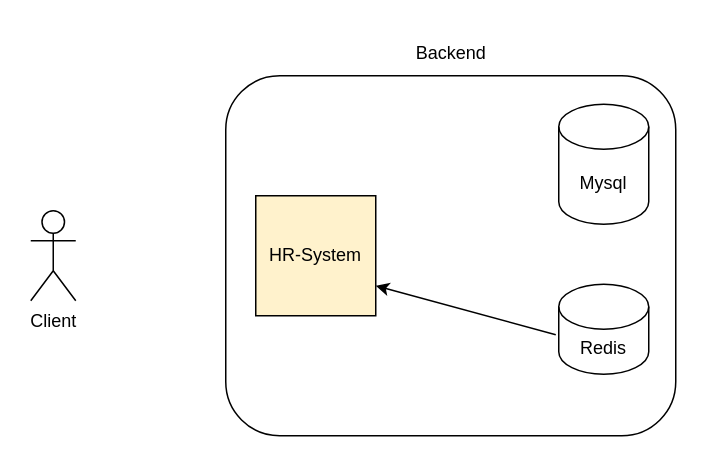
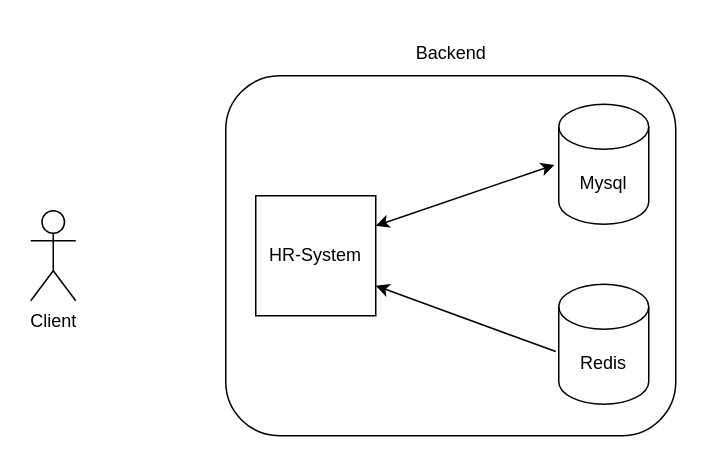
  <mxCell id="0" />
  <mxCell id="1" parent="0" />
- <mxCell id="2" value="HR-System" style="whiteSpace=wrap;html=1;aspect=fixed;fillColor=#fff2cc;" vertex="1" parent="1"><mxGeometry x="170" y="130" width="80" height="80" as="geometry" /></mxCell>
+ <mxCell id="2" value="HR-System" style="whiteSpace=wrap;html=1;aspect=fixed;" vertex="1" parent="1"><mxGeometry x="170" y="130" width="80" height="80" as="geometry" /></mxCell>
  <mxCell id="3" value="Mysql" style="shape=cylinder3;whiteSpace=wrap;html=1;boundedLbl=1;backgroundOutline=1;size=15;" vertex="1" parent="1"><mxGeometry x="372" y="69" width="60" height="80" as="geometry" /></mxCell>
- <mxCell id="4" value="Redis" style="shape=cylinder3;whiteSpace=wrap;html=1;boundedLbl=1;backgroundOutline=1;size=15;" vertex="1" parent="1"><mxGeometry x="372" y="189" width="60" height="60" as="geometry" /></mxCell>
+ <mxCell id="4" value="Redis" style="shape=cylinder3;whiteSpace=wrap;html=1;boundedLbl=1;backgroundOutline=1;size=15;" vertex="1" parent="1"><mxGeometry x="372" y="189" width="60" height="80" as="geometry" /></mxCell>
+ <mxCell id="5" value="" style="endArrow=classic;startArrow=classic;html=1;rounded=0;entryX=-0.048;entryY=0.506;entryDx=0;entryDy=0;entryPerimeter=0;exitX=1;exitY=0.25;exitDx=0;exitDy=0;" edge="1" parent="1" source="2" target="3"><mxGeometry width="50" height="50" relative="1" as="geometry"><mxPoint x="250" y="190" as="sourcePoint" /><mxPoint x="300" y="140" as="targetPoint" /></mxGeometry></mxCell>
  <mxCell id="6" value="" style="rounded=1;whiteSpace=wrap;html=1;fillColor=none;align=left;" vertex="1" parent="1"><mxGeometry x="150" y="50" width="300" height="240" as="geometry" /></mxCell>
  <mxCell id="7" value="" style="endArrow=none;startArrow=classic;html=1;rounded=0;entryX=-0.033;entryY=0.561;entryDx=0;entryDy=0;entryPerimeter=0;exitX=1;exitY=0.75;exitDx=0;exitDy=0;" edge="1" parent="1" source="2" target="4"><mxGeometry width="50" height="50" relative="1" as="geometry"><mxPoint x="250" y="190" as="sourcePoint" /><mxPoint x="300" y="140" as="targetPoint" /></mxGeometry></mxCell>
  <mxCell id="8" value="Backend" style="text;html=1;align=center;verticalAlign=middle;resizable=0;points=[];autosize=1;strokeColor=none;fillColor=none;" vertex="1" parent="1"><mxGeometry x="265" y="20" width="70" height="30" as="geometry" /></mxCell>
  <mxCell id="9" value="Client" style="shape=umlActor;verticalLabelPosition=bottom;verticalAlign=top;html=1;outlineConnect=0;" vertex="1" parent="1"><mxGeometry x="20" y="140" width="30" height="60" as="geometry" /></mxCell>
